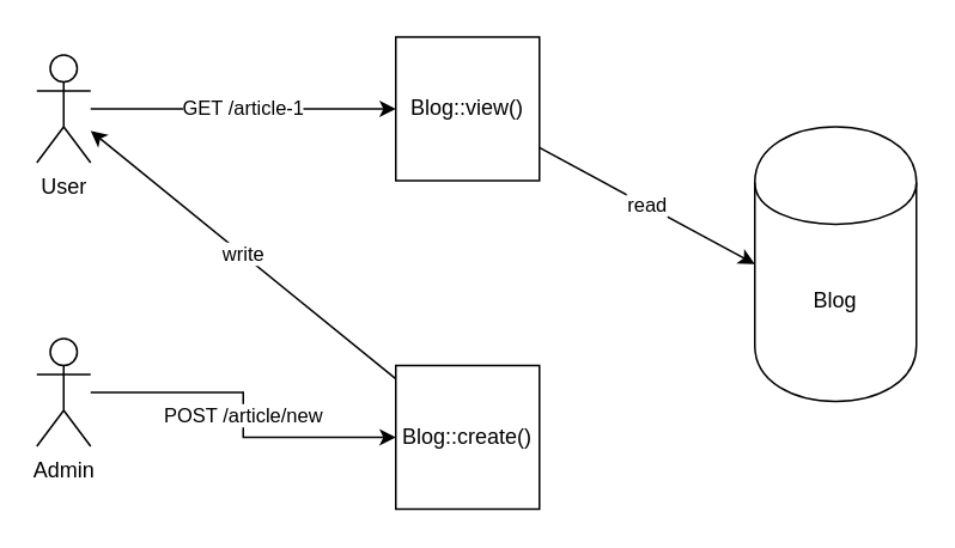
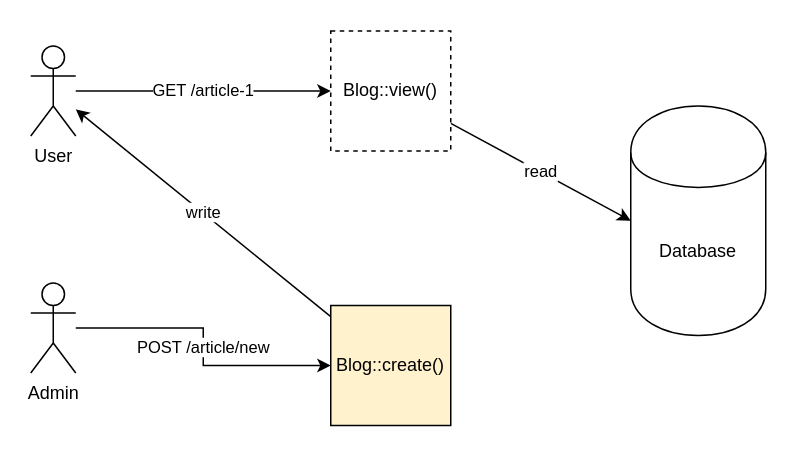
  <mxCell id="0" />
  <mxCell id="1" parent="0" />
  <mxCell id="2" value="GET /article-1" style="edgeStyle=orthogonalEdgeStyle;rounded=0;orthogonalLoop=1;jettySize=auto;html=1;" edge="1" parent="1" source="3" target="7"><mxGeometry relative="1" as="geometry" /></mxCell>
  <mxCell id="3" value="User" style="shape=umlActor;verticalLabelPosition=bottom;labelBackgroundColor=#ffffff;verticalAlign=top;html=1;outlineConnect=0;" vertex="1" parent="1"><mxGeometry x="20" y="30" width="30" height="60" as="geometry" /></mxCell>
  <mxCell id="4" value="POST /article/new" style="edgeStyle=orthogonalEdgeStyle;rounded=0;orthogonalLoop=1;jettySize=auto;html=1;entryX=0;entryY=0.5;entryDx=0;entryDy=0;" edge="1" parent="1" source="5" target="9"><mxGeometry relative="1" as="geometry" /></mxCell>
  <mxCell id="5" value="Admin" style="shape=umlActor;verticalLabelPosition=bottom;labelBackgroundColor=#ffffff;verticalAlign=top;html=1;outlineConnect=0;" vertex="1" parent="1"><mxGeometry x="20" y="188" width="30" height="60" as="geometry" /></mxCell>
  <mxCell id="6" value="read" style="rounded=0;orthogonalLoop=1;jettySize=auto;html=1;entryX=0;entryY=0.5;entryDx=0;entryDy=0;" edge="1" parent="1" source="7" target="10"><mxGeometry relative="1" as="geometry" /></mxCell>
- <mxCell id="7" value="Blog::view()&lt;br&gt;" style="whiteSpace=wrap;html=1;aspect=fixed;" vertex="1" parent="1"><mxGeometry x="220" y="20" width="80" height="80" as="geometry" /></mxCell>
+ <mxCell id="7" value="Blog::view()&lt;br&gt;" style="whiteSpace=wrap;html=1;aspect=fixed;dashed=1;" vertex="1" parent="1"><mxGeometry x="220" y="20" width="80" height="80" as="geometry" /></mxCell>
  <mxCell id="8" value="write" style="edgeStyle=none;rounded=0;orthogonalLoop=1;jettySize=auto;html=1;" edge="1" parent="1" source="9" target="3"><mxGeometry relative="1" as="geometry" /></mxCell>
- <mxCell id="9" value="Blog::create()" style="whiteSpace=wrap;html=1;aspect=fixed;" vertex="1" parent="1"><mxGeometry x="220" y="203" width="80" height="80" as="geometry" /></mxCell>
- <mxCell id="10" value="Blog" style="shape=cylinder;whiteSpace=wrap;html=1;boundedLbl=1;backgroundOutline=1;" vertex="1" parent="1"><mxGeometry x="420" y="70" width="90" height="153" as="geometry" /></mxCell>
+ <mxCell id="9" value="Blog::create()" style="whiteSpace=wrap;html=1;aspect=fixed;fillColor=#fff2cc;" vertex="1" parent="1"><mxGeometry x="220" y="203" width="80" height="80" as="geometry" /></mxCell>
+ <mxCell id="10" value="Database" style="shape=cylinder;whiteSpace=wrap;html=1;boundedLbl=1;backgroundOutline=1;" vertex="1" parent="1"><mxGeometry x="420" y="70" width="90" height="153" as="geometry" /></mxCell>
